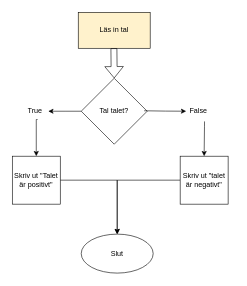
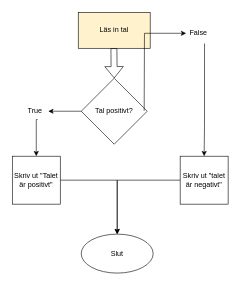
  <mxCell id="0" />
  <mxCell id="1" parent="0" />
  <mxCell id="2" value="Läs in tal" style="rounded=0;whiteSpace=wrap;html=1;fillColor=#fff2cc;" vertex="1" parent="1"><mxGeometry x="130" y="20" width="120" height="60" as="geometry" /></mxCell>
  <mxCell id="3" value="" style="edgeStyle=orthogonalEdgeStyle;rounded=0;orthogonalLoop=1;jettySize=auto;html=1;" edge="1" parent="1" source="4"><mxGeometry relative="1" as="geometry"><mxPoint x="80" y="185" as="targetPoint" /></mxGeometry></mxCell>
- <mxCell id="4" value="Tal talet?" style="rhombus;whiteSpace=wrap;html=1;" vertex="1" parent="1"><mxGeometry x="135" y="130" width="110" height="110" as="geometry" /></mxCell>
+ <mxCell id="4" value="Tal positivt?" style="rhombus;whiteSpace=wrap;html=1;" vertex="1" parent="1"><mxGeometry x="135" y="130" width="110" height="110" as="geometry" /></mxCell>
  <mxCell id="5" value="" style="edgeStyle=orthogonalEdgeStyle;rounded=0;orthogonalLoop=1;jettySize=auto;html=1;exitX=0.555;exitY=0.96;exitDx=0;exitDy=0;exitPerimeter=0;entryX=0.5;entryY=0;entryDx=0;entryDy=0;" edge="1" parent="1" source="15" target="7"><mxGeometry relative="1" as="geometry"><mxPoint x="-10" y="240" as="targetPoint" /><Array as="points"><mxPoint x="60" y="199" /></Array></mxGeometry></mxCell>
  <mxCell id="6" value="" style="edgeStyle=orthogonalEdgeStyle;rounded=0;orthogonalLoop=1;jettySize=auto;html=1;" edge="1" parent="1" source="7" target="11"><mxGeometry relative="1" as="geometry"><mxPoint x="60" y="460" as="targetPoint" /></mxGeometry></mxCell>
  <mxCell id="7" value="Skriv ut &quot;Talet är positivt&quot;" style="whiteSpace=wrap;html=1;aspect=fixed;" vertex="1" parent="1"><mxGeometry x="20" y="260" width="80" height="80" as="geometry" /></mxCell>
  <mxCell id="8" value="" style="edgeStyle=orthogonalEdgeStyle;rounded=0;orthogonalLoop=1;jettySize=auto;html=1;exitX=0.383;exitY=1.067;exitDx=0;exitDy=0;exitPerimeter=0;entryX=0.5;entryY=0;entryDx=0;entryDy=0;" edge="1" parent="1" source="14" target="10"><mxGeometry relative="1" as="geometry"><mxPoint x="410" y="230" as="targetPoint" /><Array as="points"><mxPoint x="341" y="210" /></Array></mxGeometry></mxCell>
  <mxCell id="9" value="" style="edgeStyle=orthogonalEdgeStyle;rounded=0;orthogonalLoop=1;jettySize=auto;html=1;entryX=0.5;entryY=0;entryDx=0;entryDy=0;" edge="1" parent="1" source="10" target="11"><mxGeometry relative="1" as="geometry"><mxPoint x="180" y="300" as="targetPoint" /></mxGeometry></mxCell>
  <mxCell id="10" value="Skriv ut &quot;talet är negativt&quot;" style="whiteSpace=wrap;html=1;aspect=fixed;" vertex="1" parent="1"><mxGeometry x="300" y="260" width="80" height="80" as="geometry" /></mxCell>
  <mxCell id="11" value="Slut" style="ellipse;whiteSpace=wrap;html=1;" vertex="1" parent="1"><mxGeometry x="135" y="390" width="120" height="65" as="geometry" /></mxCell>
  <mxCell id="12" value="" style="shape=flexArrow;endArrow=classic;html=1;rounded=0;" edge="1" parent="1"><mxGeometry width="50" height="50" relative="1" as="geometry"><mxPoint x="189.5" y="80" as="sourcePoint" /><mxPoint x="190" y="130" as="targetPoint" /></mxGeometry></mxCell>
  <mxCell id="13" value="" style="edgeStyle=orthogonalEdgeStyle;rounded=0;orthogonalLoop=1;jettySize=auto;html=1;exitX=1;exitY=0.5;exitDx=0;exitDy=0;entryX=0;entryY=0.5;entryDx=0;entryDy=0;" edge="1" parent="1" target="14"><mxGeometry relative="1" as="geometry"><mxPoint x="240" y="184.25" as="sourcePoint" /><mxPoint x="335" y="185.25" as="targetPoint" /></mxGeometry></mxCell>
- <mxCell id="14" value="False" style="text;strokeColor=none;fillColor=none;align=left;verticalAlign=middle;spacingLeft=4;spacingRight=4;overflow=hidden;points=[[0,0.5],[1,0.5]];portConstraint=eastwest;rotatable=0;whiteSpace=wrap;html=1;" vertex="1" parent="1"><mxGeometry x="310" y="170" width="80" height="30" as="geometry" /></mxCell>
+ <mxCell id="14" value="False" style="text;strokeColor=none;fillColor=none;align=left;verticalAlign=middle;spacingLeft=4;spacingRight=4;overflow=hidden;points=[[0,0.5],[1,0.5]];portConstraint=eastwest;rotatable=0;whiteSpace=wrap;html=1;" vertex="1" parent="1"><mxGeometry x="310" y="40" width="80" height="30" as="geometry" /></mxCell>
  <mxCell id="15" value="True" style="text;strokeColor=none;fillColor=none;align=left;verticalAlign=middle;spacingLeft=4;spacingRight=4;overflow=hidden;points=[[0,0.5],[1,0.5]];portConstraint=eastwest;rotatable=0;whiteSpace=wrap;html=1;" vertex="1" parent="1"><mxGeometry x="40" y="170" width="40" height="30" as="geometry" /></mxCell>
